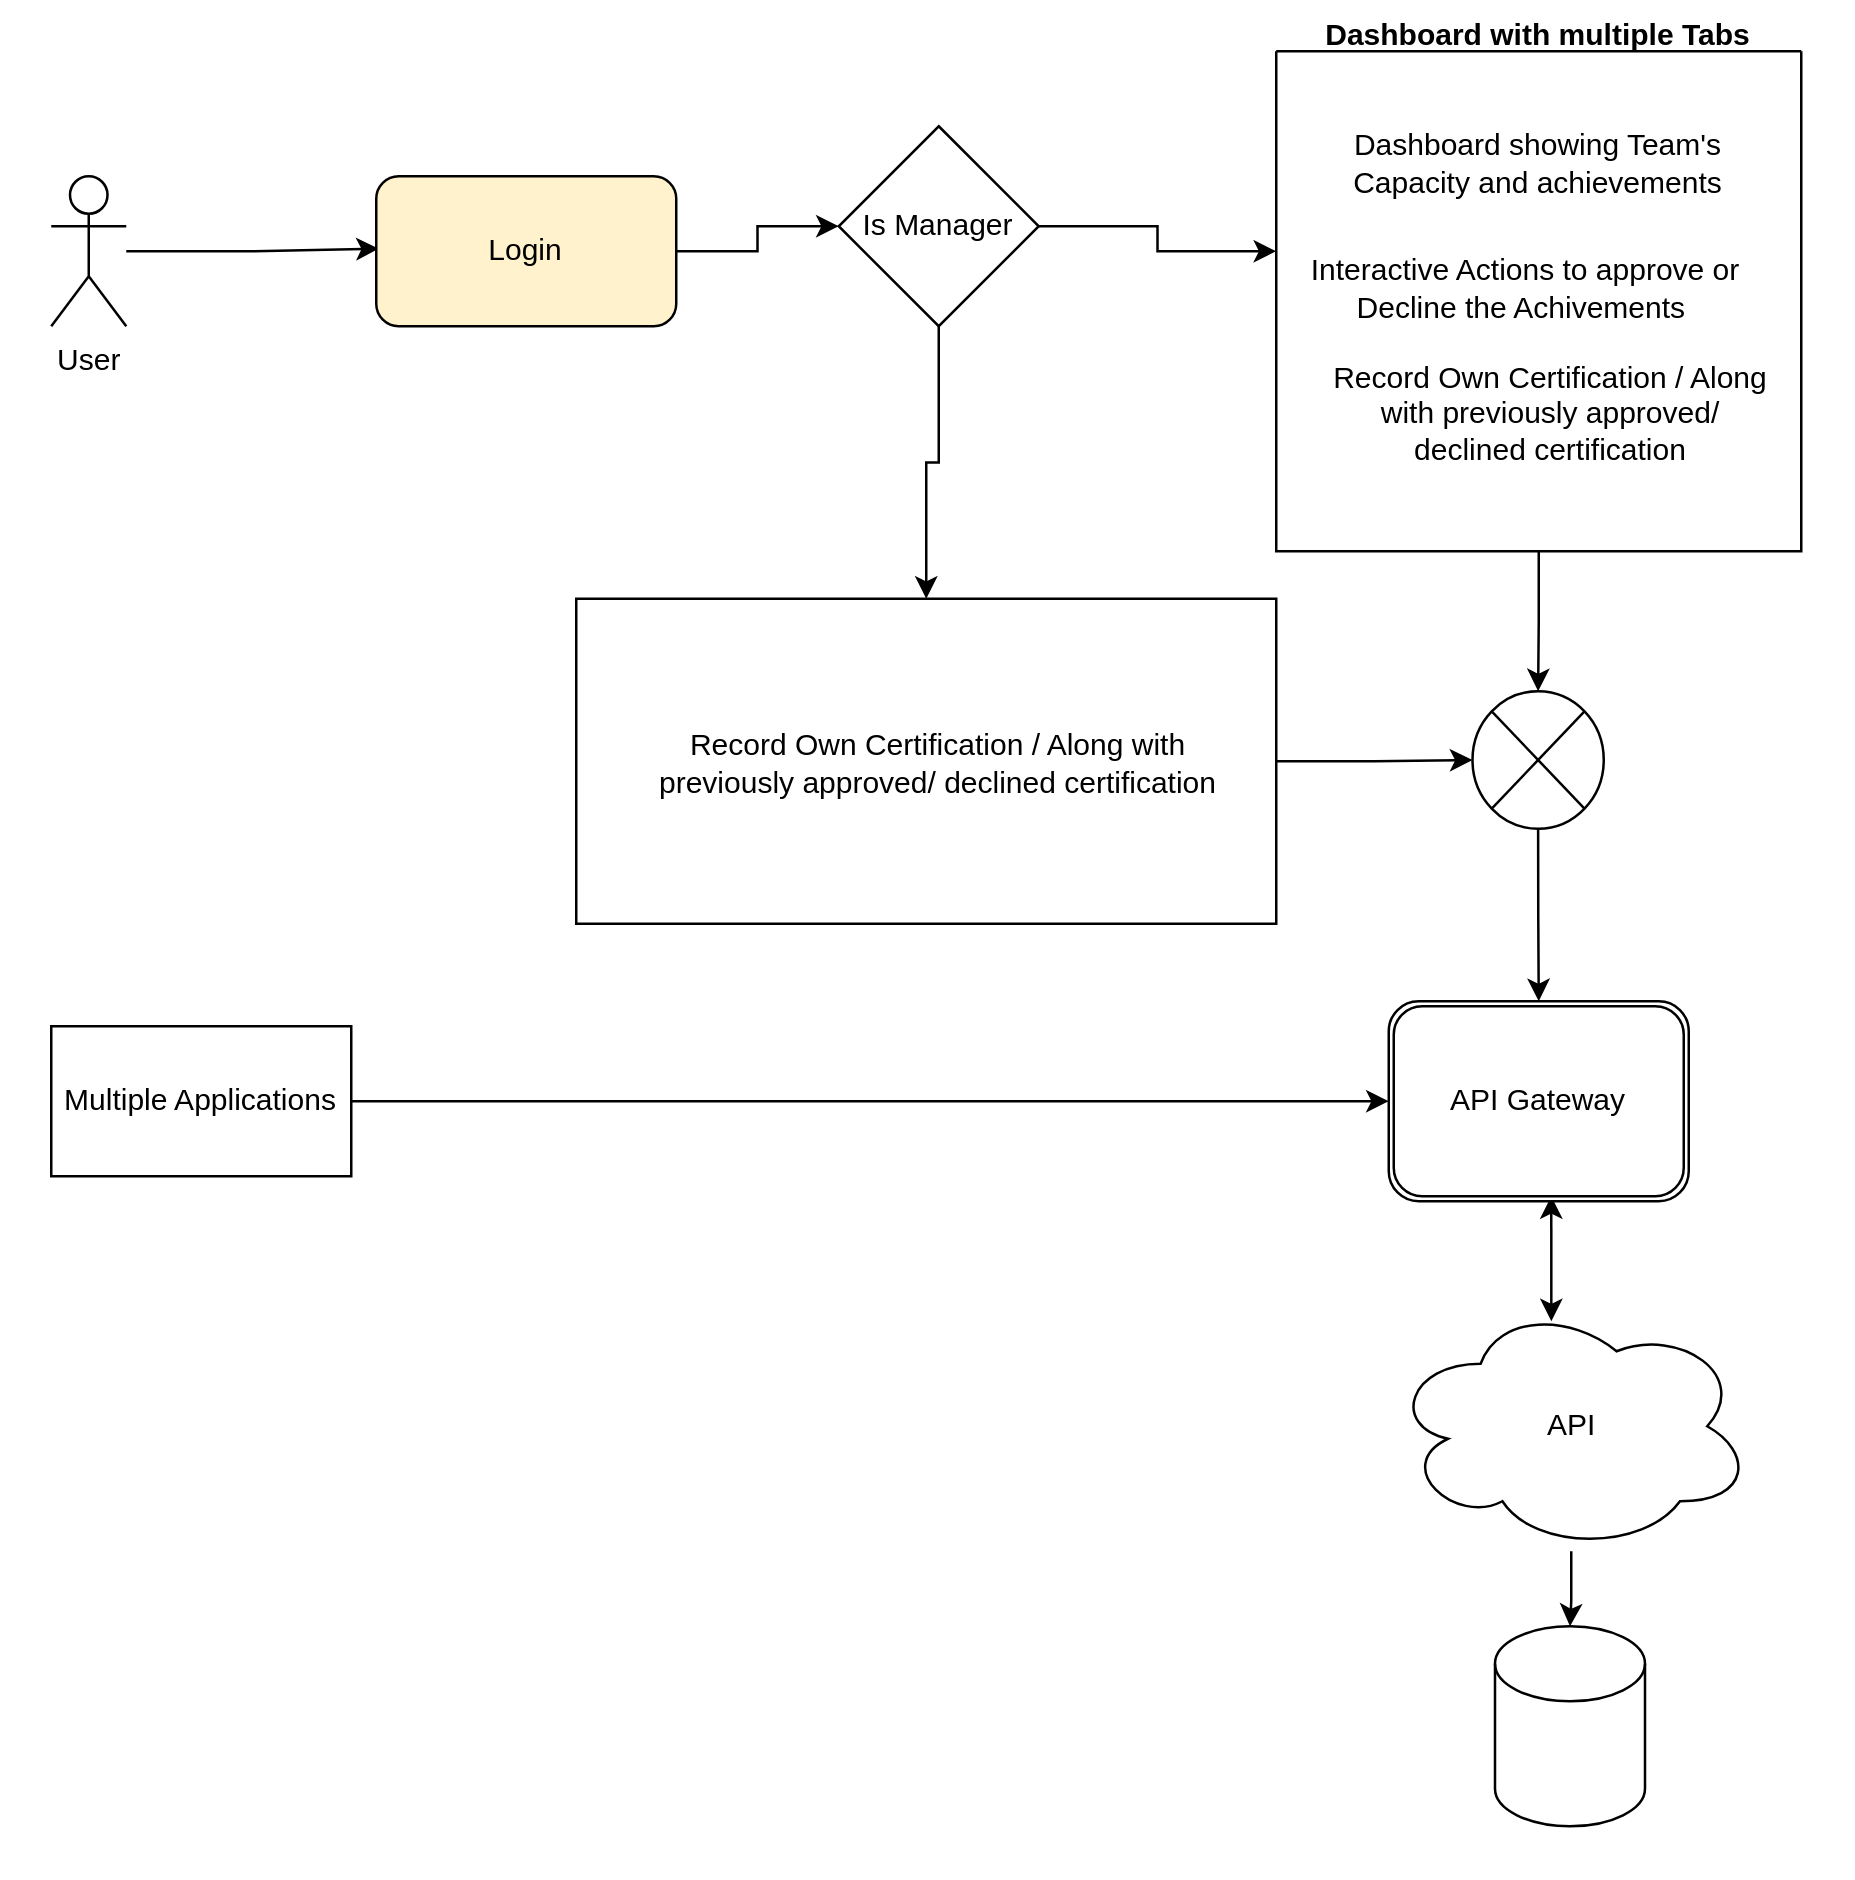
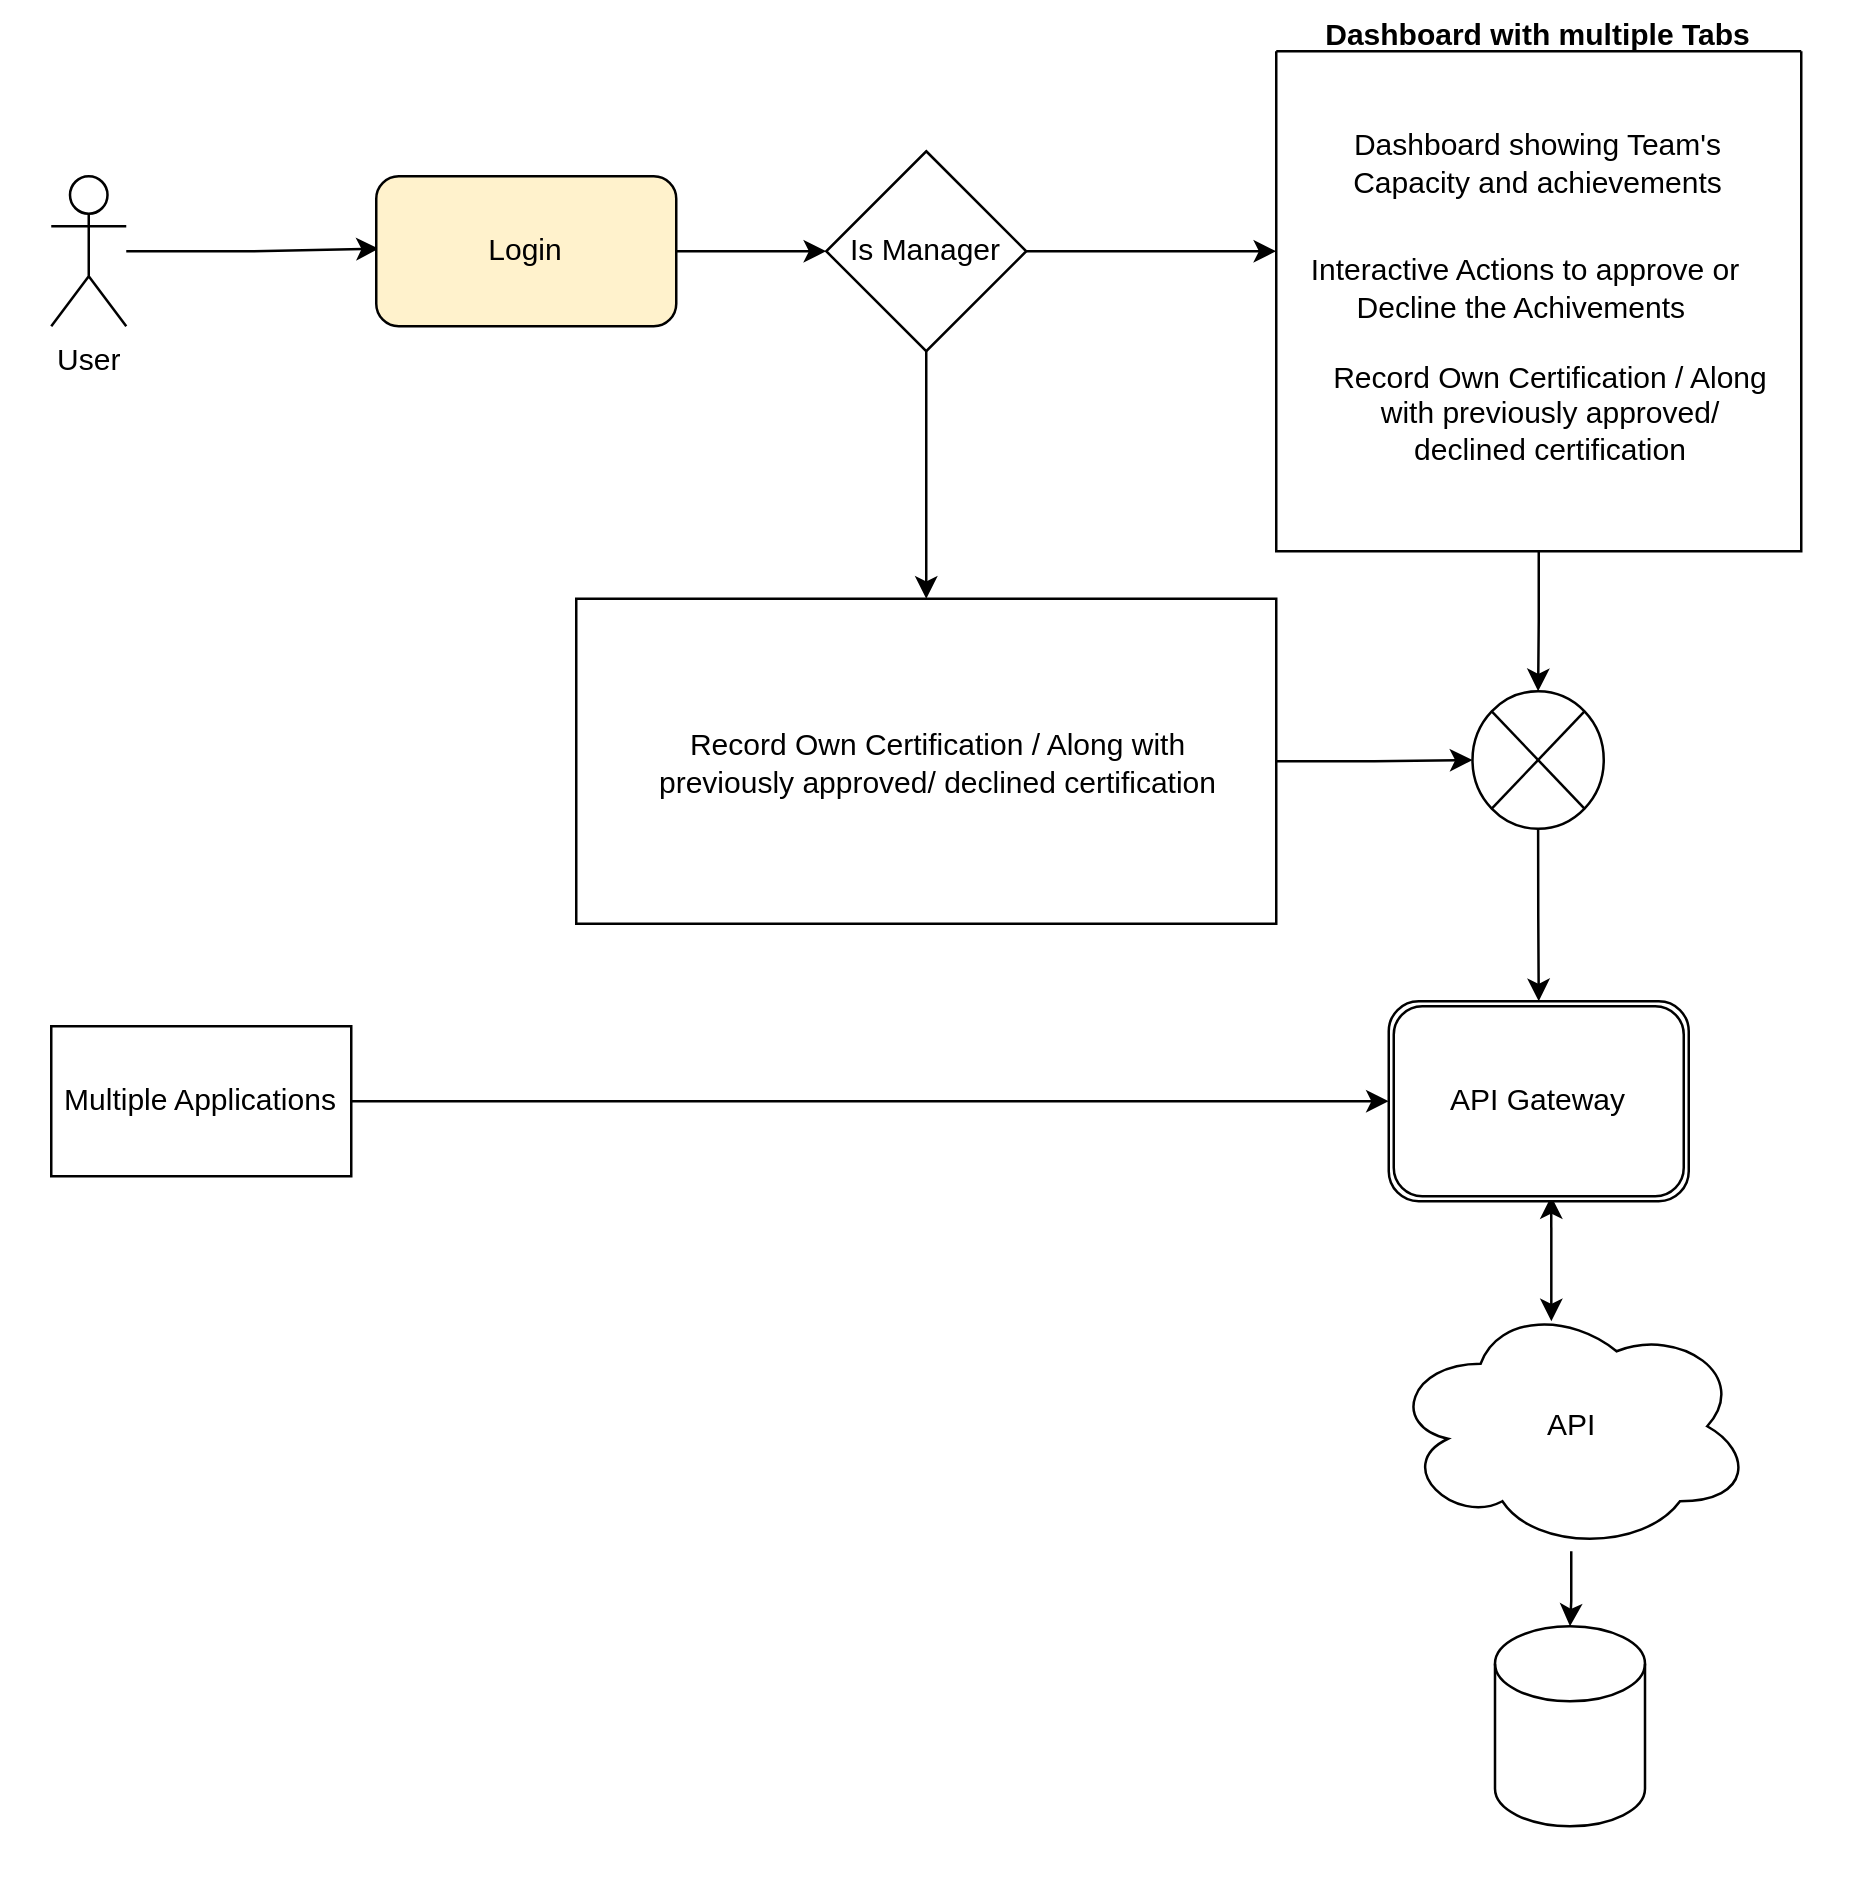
  <mxCell id="0" />
  <mxCell id="1" parent="0" />
  <mxCell id="2" value="User" style="shape=umlActor;verticalLabelPosition=bottom;verticalAlign=top;html=1;outlineConnect=0;" vertex="1" parent="1"><mxGeometry x="20" y="70" width="30" height="60" as="geometry" /></mxCell>
  <mxCell id="3" style="edgeStyle=orthogonalEdgeStyle;rounded=0;orthogonalLoop=1;jettySize=auto;html=1;entryX=0.013;entryY=0.414;entryDx=0;entryDy=0;entryPerimeter=0;" edge="1" parent="1" source="2"><mxGeometry relative="1" as="geometry"><mxPoint x="151.04" y="98.98" as="targetPoint" /></mxGeometry></mxCell>
  <mxCell id="4" style="edgeStyle=orthogonalEdgeStyle;rounded=0;orthogonalLoop=1;jettySize=auto;html=1;entryX=0;entryY=0.5;entryDx=0;entryDy=0;" edge="1" parent="1" source="5" target="7"><mxGeometry relative="1" as="geometry" /></mxCell>
  <mxCell id="5" value="Login" style="rounded=1;whiteSpace=wrap;html=1;fillColor=#fff2cc;" vertex="1" parent="1"><mxGeometry x="150" y="70" width="120" height="60" as="geometry" /></mxCell>
  <mxCell id="6" style="edgeStyle=orthogonalEdgeStyle;rounded=0;orthogonalLoop=1;jettySize=auto;html=1;entryX=0.5;entryY=0;entryDx=0;entryDy=0;" edge="1" parent="1" source="7" target="15"><mxGeometry relative="1" as="geometry" /></mxCell>
- <mxCell id="7" value="Is Manager" style="rhombus;whiteSpace=wrap;html=1;" vertex="1" parent="1"><mxGeometry x="335" y="50" width="80" height="80" as="geometry" /></mxCell>
+ <mxCell id="7" value="Is Manager" style="rhombus;whiteSpace=wrap;html=1;" vertex="1" parent="1"><mxGeometry x="330" y="60" width="80" height="80" as="geometry" /></mxCell>
  <mxCell id="8" style="edgeStyle=orthogonalEdgeStyle;rounded=0;orthogonalLoop=1;jettySize=auto;html=1;exitX=0.5;exitY=1;exitDx=0;exitDy=0;entryX=0.5;entryY=0;entryDx=0;entryDy=0;" edge="1" parent="1" source="9" target="26"><mxGeometry relative="1" as="geometry"><mxPoint x="615" y="265" as="targetPoint" /></mxGeometry></mxCell>
  <mxCell id="9" value="Dashboard with multiple Tabs&#10;" style="swimlane;startSize=0;" vertex="1" parent="1"><mxGeometry x="510" y="20" width="210" height="200" as="geometry" /></mxCell>
  <mxCell id="10" value="Dashboard showing Team's Capacity and achievements" style="text;html=1;strokeColor=none;fillColor=none;align=center;verticalAlign=middle;whiteSpace=wrap;rounded=0;" vertex="1" parent="9"><mxGeometry x="20" y="30" width="170" height="30" as="geometry" /></mxCell>
  <mxCell id="11" value="Interactive Actions to approve or Decline the Achivements&amp;nbsp;" style="text;html=1;strokeColor=none;fillColor=none;align=center;verticalAlign=middle;whiteSpace=wrap;rounded=0;" vertex="1" parent="9"><mxGeometry y="80" width="200" height="30" as="geometry" /></mxCell>
  <mxCell id="12" value="Record Own Certification / Along with previously approved/ declined certification" style="text;html=1;strokeColor=none;fillColor=none;align=center;verticalAlign=middle;whiteSpace=wrap;rounded=0;" vertex="1" parent="9"><mxGeometry x="20" y="130" width="180" height="30" as="geometry" /></mxCell>
  <mxCell id="13" style="edgeStyle=orthogonalEdgeStyle;rounded=0;orthogonalLoop=1;jettySize=auto;html=1;entryX=0;entryY=0.4;entryDx=0;entryDy=0;entryPerimeter=0;" edge="1" parent="1" source="7" target="9"><mxGeometry relative="1" as="geometry" /></mxCell>
  <mxCell id="14" style="edgeStyle=orthogonalEdgeStyle;rounded=0;orthogonalLoop=1;jettySize=auto;html=1;exitX=0.5;exitY=1;exitDx=0;exitDy=0;" edge="1" parent="1" source="9" target="9"><mxGeometry relative="1" as="geometry" /></mxCell>
  <mxCell id="15" value="" style="rounded=0;whiteSpace=wrap;html=1;" vertex="1" parent="1"><mxGeometry x="230" y="239" width="280" height="130" as="geometry" /></mxCell>
  <mxCell id="16" style="edgeStyle=orthogonalEdgeStyle;rounded=0;orthogonalLoop=1;jettySize=auto;html=1;entryX=0;entryY=0.5;entryDx=0;entryDy=0;exitX=1;exitY=0.5;exitDx=0;exitDy=0;" edge="1" parent="1" source="15" target="26"><mxGeometry relative="1" as="geometry"><mxPoint x="575" y="305" as="targetPoint" /></mxGeometry></mxCell>
  <mxCell id="17" value="Record Own Certification / Along with previously approved/ declined certification" style="text;html=1;strokeColor=none;fillColor=none;align=center;verticalAlign=middle;whiteSpace=wrap;rounded=0;" vertex="1" parent="1"><mxGeometry x="250" y="290" width="250" height="30" as="geometry" /></mxCell>
  <mxCell id="18" value="" style="shape=cylinder3;whiteSpace=wrap;html=1;boundedLbl=1;backgroundOutline=1;size=15;" vertex="1" parent="1"><mxGeometry x="597.5" y="650" width="60" height="80" as="geometry" /></mxCell>
  <mxCell id="19" value="" style="endArrow=classic;startArrow=classic;html=1;rounded=0;entryX=0.5;entryY=1;entryDx=0;entryDy=0;exitX=0.392;exitY=-0.062;exitDx=0;exitDy=0;exitPerimeter=0;" edge="1" parent="1"><mxGeometry width="50" height="50" relative="1" as="geometry"><mxPoint x="620.04" y="528.04" as="sourcePoint" /><mxPoint x="620" y="478" as="targetPoint" /></mxGeometry></mxCell>
  <mxCell id="20" value="" style="edgeStyle=orthogonalEdgeStyle;rounded=0;orthogonalLoop=1;jettySize=auto;html=1;" edge="1" parent="1" source="21" target="18"><mxGeometry relative="1" as="geometry" /></mxCell>
  <mxCell id="21" value="API" style="ellipse;shape=cloud;whiteSpace=wrap;html=1;" vertex="1" parent="1"><mxGeometry x="555.5" y="520" width="145" height="100" as="geometry" /></mxCell>
  <mxCell id="22" value="API Gateway" style="shape=ext;double=1;rounded=1;whiteSpace=wrap;html=1;" vertex="1" parent="1"><mxGeometry x="555" y="400" width="120" height="80" as="geometry" /></mxCell>
  <mxCell id="23" style="edgeStyle=orthogonalEdgeStyle;rounded=0;orthogonalLoop=1;jettySize=auto;html=1;entryX=0.5;entryY=0;entryDx=0;entryDy=0;exitX=0.5;exitY=1;exitDx=0;exitDy=0;" edge="1" parent="1" source="26" target="22"><mxGeometry relative="1" as="geometry"><mxPoint x="615" y="345" as="sourcePoint" /></mxGeometry></mxCell>
  <mxCell id="24" style="edgeStyle=orthogonalEdgeStyle;rounded=0;orthogonalLoop=1;jettySize=auto;html=1;entryX=0;entryY=0.5;entryDx=0;entryDy=0;" edge="1" parent="1" source="25" target="22"><mxGeometry relative="1" as="geometry" /></mxCell>
  <mxCell id="25" value="Multiple Applications" style="whiteSpace=wrap;html=1;rounded=0;" vertex="1" parent="1"><mxGeometry x="20" y="410" width="120" height="60" as="geometry" /></mxCell>
  <mxCell id="26" value="" style="shape=sumEllipse;perimeter=ellipsePerimeter;whiteSpace=wrap;html=1;backgroundOutline=1;" vertex="1" parent="1"><mxGeometry x="588.5" y="276" width="52.5" height="55" as="geometry" /></mxCell>
